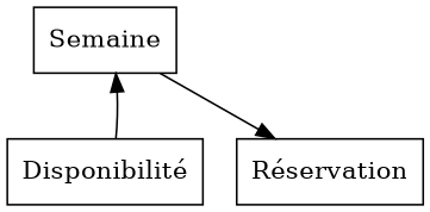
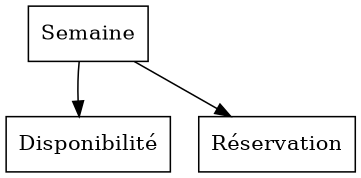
  digraph {
    node [shape=box]
    Semaine
    "Disponibilité"
    "Réservation"
-   "Disponibilité" -> Semaine
+   Semaine -> "Disponibilité"
    Semaine -> "Réservation"
  }
